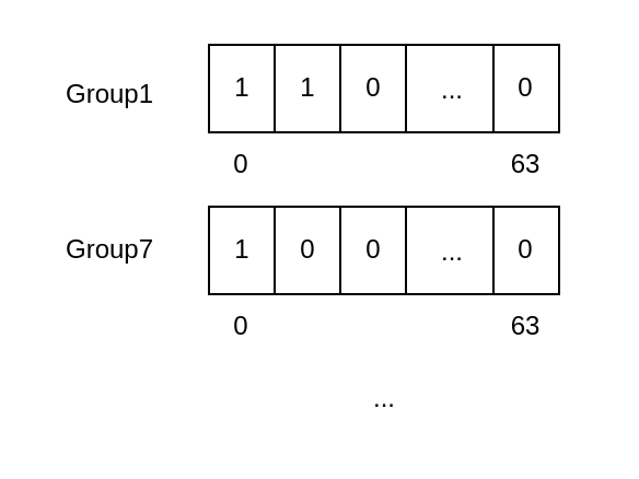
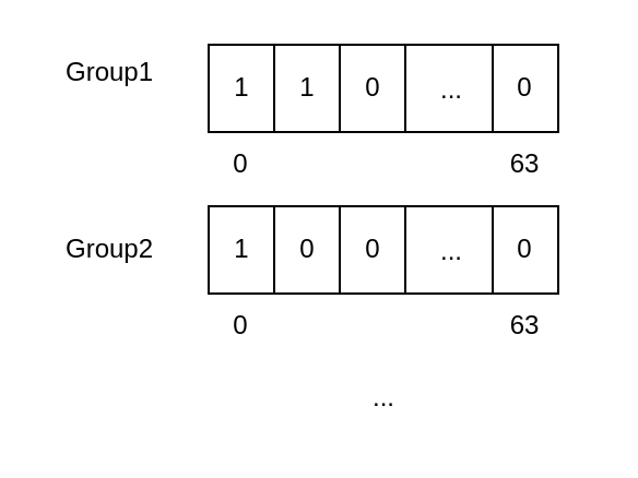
  <mxCell id="0" />
  <mxCell id="1" parent="0" />
  <mxCell id="2" value="" style="rounded=0;whiteSpace=wrap;html=1;" vertex="1" parent="1"><mxGeometry x="95" y="20" width="160" height="40" as="geometry" /></mxCell>
  <mxCell id="3" value="" style="rounded=0;whiteSpace=wrap;html=1;" vertex="1" parent="1"><mxGeometry x="95" y="20" width="30" height="40" as="geometry" /></mxCell>
  <mxCell id="4" value="" style="rounded=0;whiteSpace=wrap;html=1;" vertex="1" parent="1"><mxGeometry x="125" y="20" width="30" height="40" as="geometry" /></mxCell>
  <mxCell id="5" value="" style="rounded=0;whiteSpace=wrap;html=1;" vertex="1" parent="1"><mxGeometry x="155" y="20" width="30" height="40" as="geometry" /></mxCell>
  <mxCell id="6" value="0" style="rounded=0;whiteSpace=wrap;html=1;" vertex="1" parent="1"><mxGeometry x="225" y="20" width="30" height="40" as="geometry" /></mxCell>
  <mxCell id="7" value="0" style="text;html=1;strokeColor=none;fillColor=none;align=center;verticalAlign=middle;whiteSpace=wrap;rounded=0;" vertex="1" parent="1"><mxGeometry x="80" y="60" width="60" height="30" as="geometry" /></mxCell>
  <mxCell id="8" value="63" style="text;html=1;strokeColor=none;fillColor=none;align=center;verticalAlign=middle;whiteSpace=wrap;rounded=0;" vertex="1" parent="1"><mxGeometry x="210" y="60" width="60" height="30" as="geometry" /></mxCell>
  <mxCell id="9" value="1" style="text;html=1;align=center;verticalAlign=middle;resizable=0;points=[];autosize=1;strokeColor=none;fillColor=none;" vertex="1" parent="1"><mxGeometry x="95" y="25" width="30" height="30" as="geometry" /></mxCell>
  <mxCell id="10" value="1" style="text;html=1;align=center;verticalAlign=middle;resizable=0;points=[];autosize=1;strokeColor=none;fillColor=none;" vertex="1" parent="1"><mxGeometry x="125" y="25" width="30" height="30" as="geometry" /></mxCell>
  <mxCell id="11" value="0" style="text;html=1;align=center;verticalAlign=middle;resizable=0;points=[];autosize=1;strokeColor=none;fillColor=none;" vertex="1" parent="1"><mxGeometry x="155" y="25" width="30" height="30" as="geometry" /></mxCell>
  <mxCell id="12" value="..." style="text;html=1;align=center;verticalAlign=middle;resizable=0;points=[];autosize=1;strokeColor=none;fillColor=none;" vertex="1" parent="1"><mxGeometry x="191" y="26" width="30" height="30" as="geometry" /></mxCell>
  <mxCell id="13" value="" style="rounded=0;whiteSpace=wrap;html=1;" vertex="1" parent="1"><mxGeometry x="95" y="94" width="160" height="40" as="geometry" /></mxCell>
  <mxCell id="14" value="" style="rounded=0;whiteSpace=wrap;html=1;" vertex="1" parent="1"><mxGeometry x="95" y="94" width="30" height="40" as="geometry" /></mxCell>
  <mxCell id="15" value="" style="rounded=0;whiteSpace=wrap;html=1;" vertex="1" parent="1"><mxGeometry x="125" y="94" width="30" height="40" as="geometry" /></mxCell>
  <mxCell id="16" value="" style="rounded=0;whiteSpace=wrap;html=1;" vertex="1" parent="1"><mxGeometry x="155" y="94" width="30" height="40" as="geometry" /></mxCell>
  <mxCell id="17" value="0" style="rounded=0;whiteSpace=wrap;html=1;" vertex="1" parent="1"><mxGeometry x="225" y="94" width="30" height="40" as="geometry" /></mxCell>
  <mxCell id="18" value="0" style="text;html=1;strokeColor=none;fillColor=none;align=center;verticalAlign=middle;whiteSpace=wrap;rounded=0;" vertex="1" parent="1"><mxGeometry x="80" y="134" width="60" height="30" as="geometry" /></mxCell>
  <mxCell id="19" value="63" style="text;html=1;strokeColor=none;fillColor=none;align=center;verticalAlign=middle;whiteSpace=wrap;rounded=0;" vertex="1" parent="1"><mxGeometry x="210" y="134" width="60" height="30" as="geometry" /></mxCell>
  <mxCell id="20" value="1" style="text;html=1;align=center;verticalAlign=middle;resizable=0;points=[];autosize=1;strokeColor=none;fillColor=none;" vertex="1" parent="1"><mxGeometry x="95" y="99" width="30" height="30" as="geometry" /></mxCell>
  <mxCell id="21" value="0" style="text;html=1;align=center;verticalAlign=middle;resizable=0;points=[];autosize=1;strokeColor=none;fillColor=none;" vertex="1" parent="1"><mxGeometry x="125" y="99" width="30" height="30" as="geometry" /></mxCell>
  <mxCell id="22" value="0" style="text;html=1;align=center;verticalAlign=middle;resizable=0;points=[];autosize=1;strokeColor=none;fillColor=none;" vertex="1" parent="1"><mxGeometry x="155" y="99" width="30" height="30" as="geometry" /></mxCell>
  <mxCell id="23" value="..." style="text;html=1;align=center;verticalAlign=middle;resizable=0;points=[];autosize=1;strokeColor=none;fillColor=none;" vertex="1" parent="1"><mxGeometry x="191" y="100" width="30" height="30" as="geometry" /></mxCell>
  <mxCell id="24" value="..." style="text;html=1;align=center;verticalAlign=middle;resizable=0;points=[];autosize=1;strokeColor=none;fillColor=none;" vertex="1" parent="1"><mxGeometry x="160" y="167" width="30" height="30" as="geometry" /></mxCell>
- <mxCell id="25" value="Group1" style="text;html=1;strokeColor=none;fillColor=none;align=center;verticalAlign=middle;whiteSpace=wrap;rounded=0;" vertex="1" parent="1"><mxGeometry x="20" y="28" width="60" height="30" as="geometry" /></mxCell>
- <mxCell id="26" value="Group7" style="text;html=1;strokeColor=none;fillColor=none;align=center;verticalAlign=middle;whiteSpace=wrap;rounded=0;" vertex="1" parent="1"><mxGeometry x="20" y="99" width="60" height="30" as="geometry" /></mxCell>
+ <mxCell id="25" value="Group1" style="text;html=1;strokeColor=none;fillColor=none;align=center;verticalAlign=middle;whiteSpace=wrap;rounded=0;" vertex="1" parent="1"><mxGeometry x="20" y="18" width="60" height="30" as="geometry" /></mxCell>
+ <mxCell id="26" value="Group2" style="text;html=1;strokeColor=none;fillColor=none;align=center;verticalAlign=middle;whiteSpace=wrap;rounded=0;" vertex="1" parent="1"><mxGeometry x="20" y="99" width="60" height="30" as="geometry" /></mxCell>
